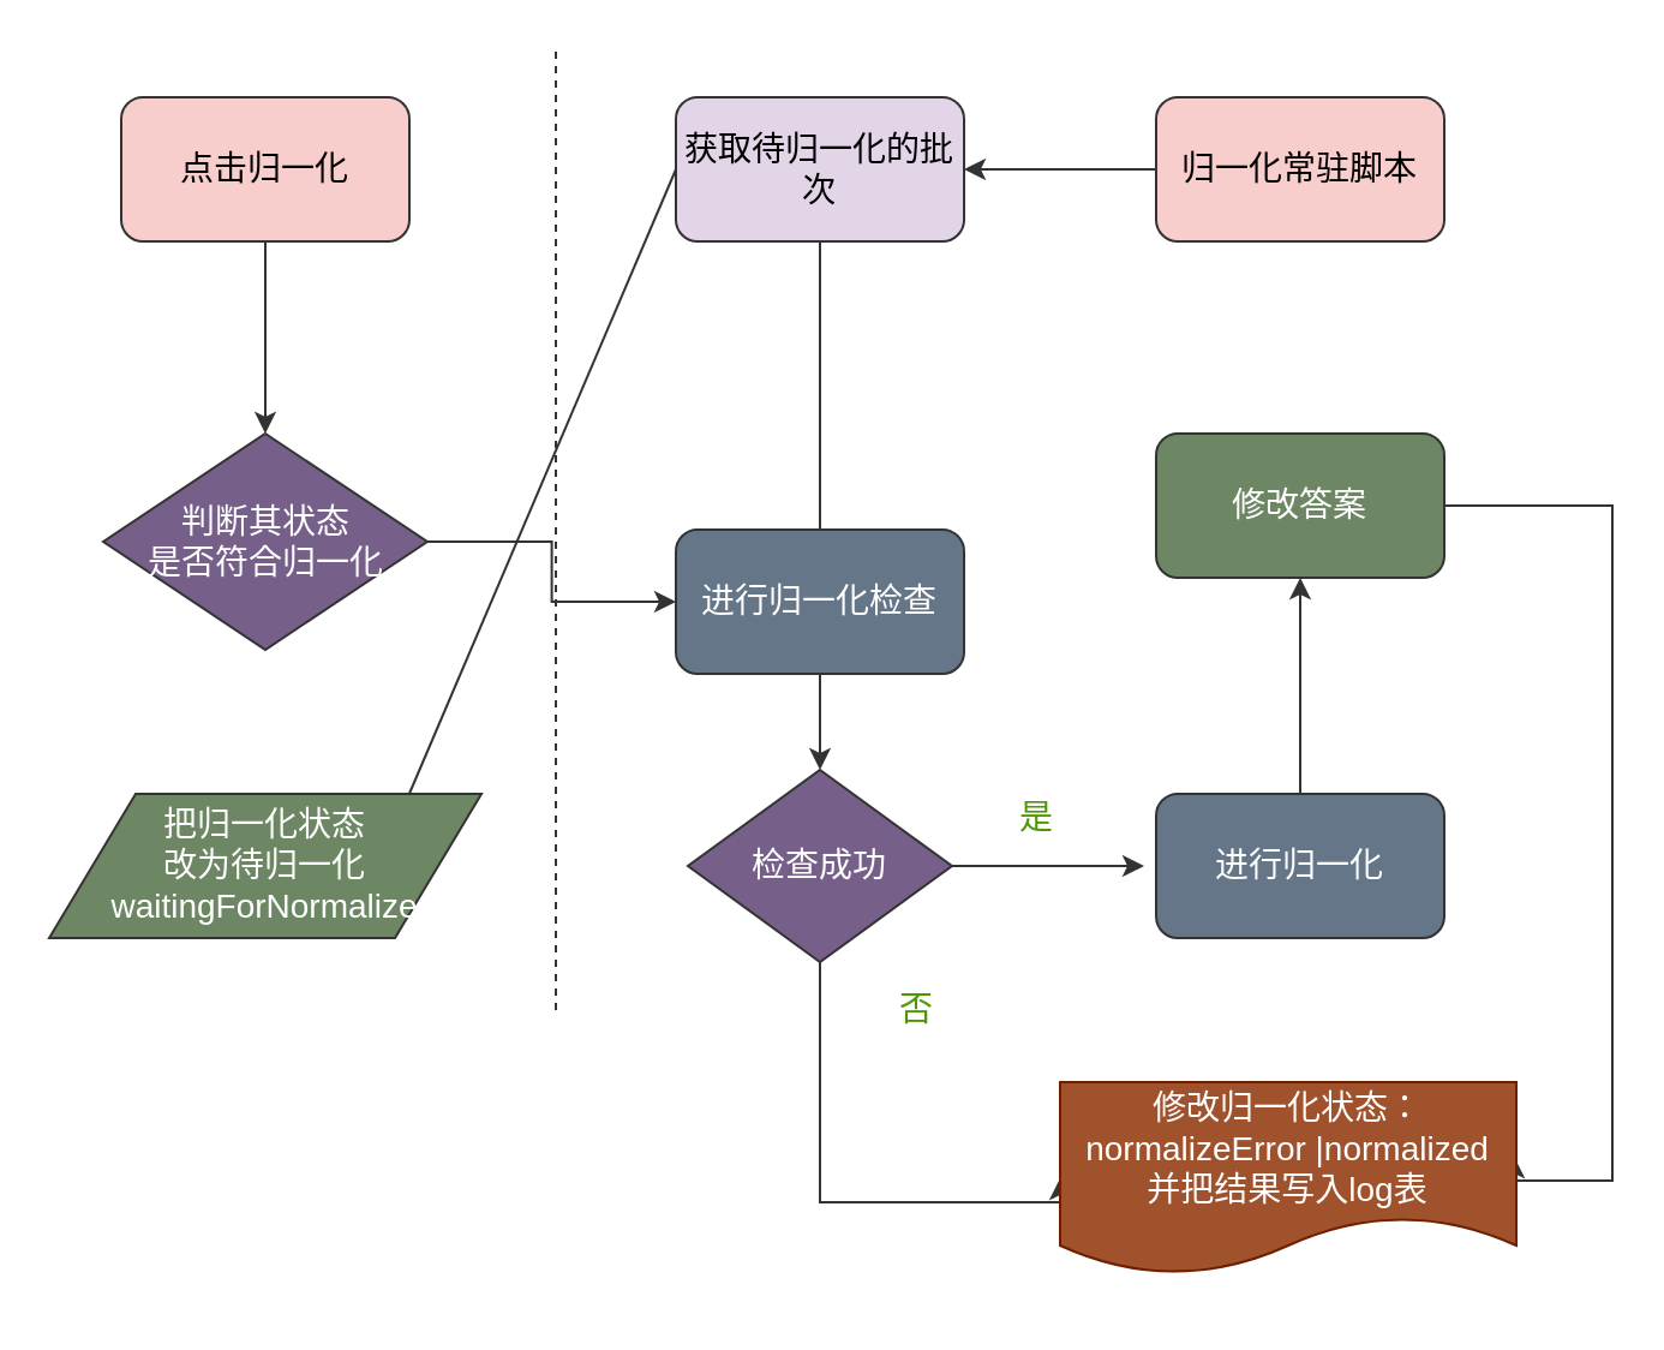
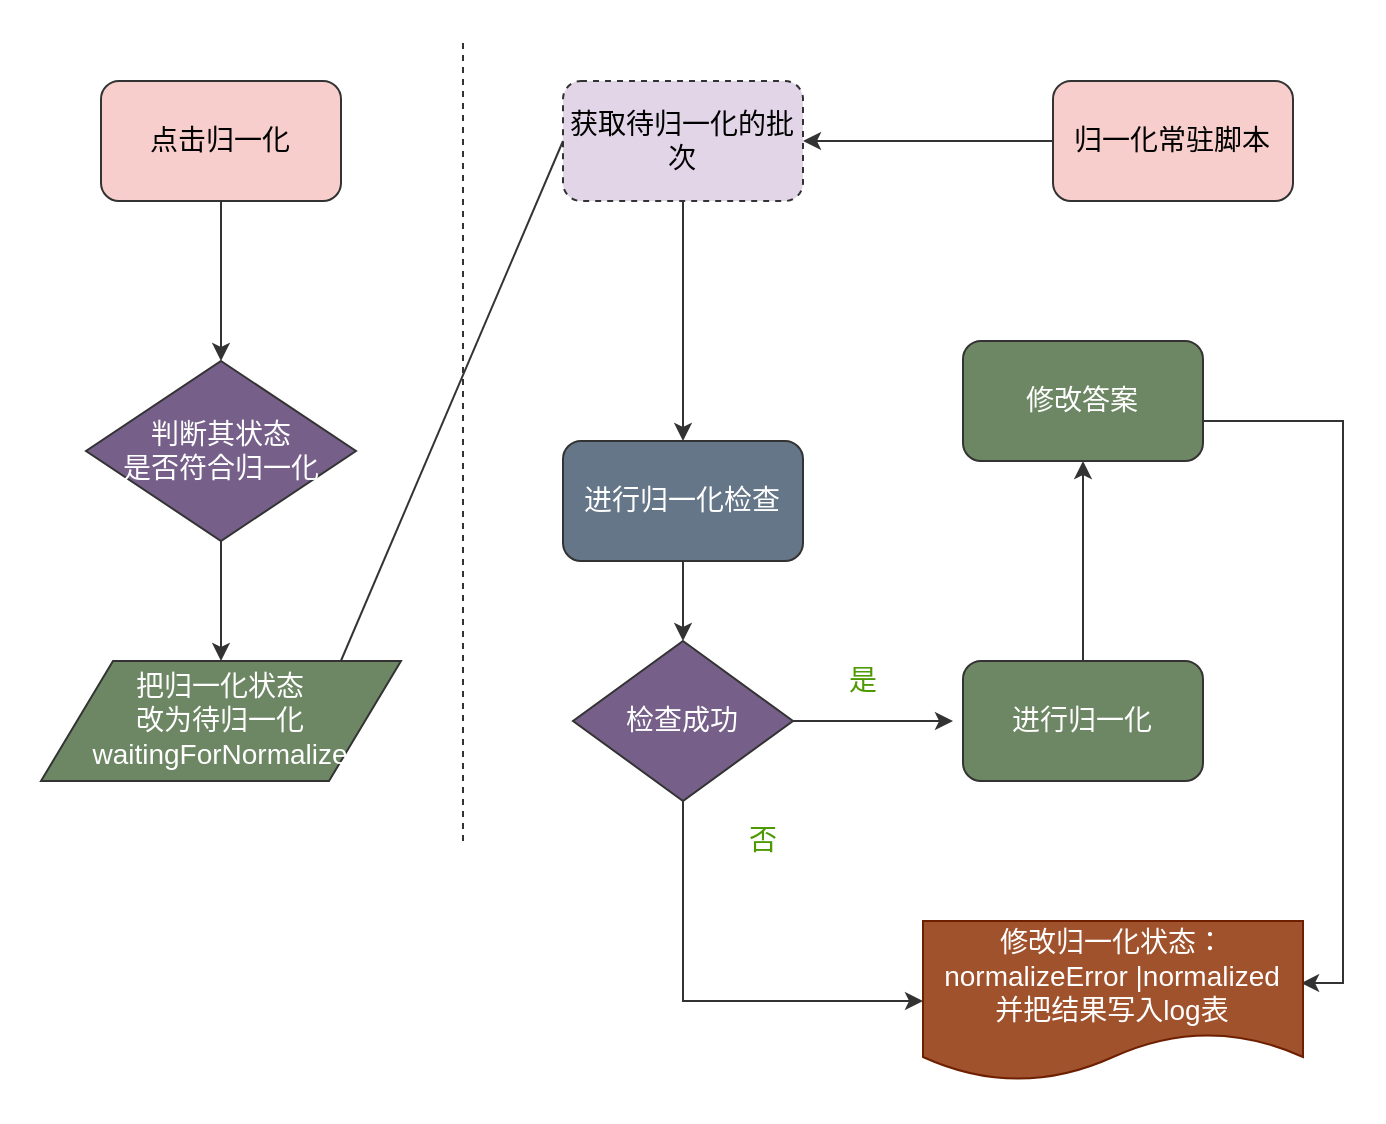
  <mxCell id="0" />
  <mxCell id="1" parent="0" />
  <mxCell id="2" value="" style="edgeStyle=orthogonalEdgeStyle;rounded=0;orthogonalLoop=1;jettySize=auto;html=1;fontSize=14;fillColor=#f8cecc;strokeColor=#333333;" edge="1" parent="1" source="3"><mxGeometry relative="1" as="geometry"><mxPoint x="110" y="180" as="targetPoint" /></mxGeometry></mxCell>
  <mxCell id="3" value="点击归一化" style="rounded=1;whiteSpace=wrap;html=1;fontSize=14;fillColor=#f8cecc;strokeColor=#333333;" vertex="1" parent="1"><mxGeometry x="50" y="40" width="120" height="60" as="geometry" /></mxCell>
- <mxCell id="4" value="" style="edgeStyle=orthogonalEdgeStyle;rounded=0;orthogonalLoop=1;jettySize=auto;html=1;fontSize=14;fillColor=#f8cecc;strokeColor=#333333;" edge="1" parent="1" source="5" target="12"><mxGeometry relative="1" as="geometry" /></mxCell>
+ <mxCell id="4" value="" style="edgeStyle=orthogonalEdgeStyle;rounded=0;orthogonalLoop=1;jettySize=auto;html=1;fontSize=14;fillColor=#f8cecc;strokeColor=#333333;" edge="1" parent="1" source="5" target="6"><mxGeometry relative="1" as="geometry" /></mxCell>
  <mxCell id="5" value="判断其状态&lt;br style=&quot;font-size: 14px;&quot;&gt;是否符合归一化" style="rhombus;whiteSpace=wrap;html=1;fontSize=14;fillColor=#76608a;strokeColor=#333333;fontColor=#ffffff;" vertex="1" parent="1"><mxGeometry x="42.5" y="180" width="135" height="90" as="geometry" /></mxCell>
  <mxCell id="6" value="把归一化状态&lt;br style=&quot;font-size: 14px;&quot;&gt;改为待归一化&lt;br style=&quot;font-size: 14px;&quot;&gt;waitingForNormalize" style="shape=parallelogram;perimeter=parallelogramPerimeter;whiteSpace=wrap;html=1;fontSize=14;fillColor=#6d8764;strokeColor=#333333;fontColor=#ffffff;" vertex="1" parent="1"><mxGeometry x="20" y="330" width="180" height="60" as="geometry" /></mxCell>
  <mxCell id="7" value="" style="edgeStyle=orthogonalEdgeStyle;rounded=0;orthogonalLoop=1;jettySize=auto;html=1;fontSize=14;fillColor=#f8cecc;strokeColor=#333333;" edge="1" parent="1" source="8" target="10"><mxGeometry relative="1" as="geometry" /></mxCell>
- <mxCell id="8" value="归一化常驻脚本" style="rounded=1;whiteSpace=wrap;html=1;fontSize=14;fillColor=#f8cecc;strokeColor=#333333;" vertex="1" parent="1"><mxGeometry x="481" y="40" width="120" height="60" as="geometry" /></mxCell>
- <mxCell id="9" value="" style="edgeStyle=orthogonalEdgeStyle;rounded=0;orthogonalLoop=1;jettySize=auto;html=1;fontSize=14;fillColor=#f8cecc;strokeColor=#333333;endArrow=none;" edge="1" parent="1" source="10" target="12"><mxGeometry relative="1" as="geometry" /></mxCell>
- <mxCell id="10" value="获取待归一化的批次" style="rounded=1;whiteSpace=wrap;html=1;fontSize=14;fillColor=#e1d5e7;strokeColor=#333333;" vertex="1" parent="1"><mxGeometry x="281" y="40" width="120" height="60" as="geometry" /></mxCell>
+ <mxCell id="8" value="归一化常驻脚本" style="rounded=1;whiteSpace=wrap;html=1;fontSize=14;fillColor=#f8cecc;strokeColor=#333333;" vertex="1" parent="1"><mxGeometry x="526" y="40" width="120" height="60" as="geometry" /></mxCell>
+ <mxCell id="9" value="" style="edgeStyle=orthogonalEdgeStyle;rounded=0;orthogonalLoop=1;jettySize=auto;html=1;fontSize=14;fillColor=#f8cecc;strokeColor=#333333;" edge="1" parent="1" source="10" target="12"><mxGeometry relative="1" as="geometry" /></mxCell>
+ <mxCell id="10" value="获取待归一化的批次" style="rounded=1;whiteSpace=wrap;html=1;fontSize=14;fillColor=#e1d5e7;strokeColor=#333333;dashed=1;" vertex="1" parent="1"><mxGeometry x="281" y="40" width="120" height="60" as="geometry" /></mxCell>
  <mxCell id="11" value="" style="edgeStyle=orthogonalEdgeStyle;rounded=0;orthogonalLoop=1;jettySize=auto;html=1;fontSize=14;fillColor=#f8cecc;strokeColor=#333333;" edge="1" parent="1" source="12"><mxGeometry relative="1" as="geometry"><mxPoint x="341" y="320" as="targetPoint" /></mxGeometry></mxCell>
  <mxCell id="12" value="进行归一化检查" style="rounded=1;whiteSpace=wrap;html=1;fontSize=14;fillColor=#647687;strokeColor=#333333;fontColor=#ffffff;" vertex="1" parent="1"><mxGeometry x="281" y="220" width="120" height="60" as="geometry" /></mxCell>
  <mxCell id="13" value="" style="edgeStyle=orthogonalEdgeStyle;rounded=0;orthogonalLoop=1;jettySize=auto;html=1;fontSize=14;fillColor=#f8cecc;strokeColor=#333333;" edge="1" parent="1" source="15"><mxGeometry relative="1" as="geometry"><mxPoint x="476" y="360" as="targetPoint" /></mxGeometry></mxCell>
  <mxCell id="14" value="" style="edgeStyle=orthogonalEdgeStyle;rounded=0;orthogonalLoop=1;jettySize=auto;html=1;strokeColor=#333333;fontSize=14;entryX=0;entryY=0.5;entryDx=0;entryDy=0;" edge="1" parent="1" source="15" target="24"><mxGeometry relative="1" as="geometry"><mxPoint x="341" y="480" as="targetPoint" /><Array as="points"><mxPoint x="341" y="500" /></Array></mxGeometry></mxCell>
  <mxCell id="15" value="检查成功" style="rhombus;whiteSpace=wrap;html=1;fontSize=14;fillColor=#76608a;strokeColor=#333333;fontColor=#ffffff;" vertex="1" parent="1"><mxGeometry x="286" y="320" width="110" height="80" as="geometry" /></mxCell>
  <mxCell id="16" value="" style="edgeStyle=orthogonalEdgeStyle;rounded=0;orthogonalLoop=1;jettySize=auto;html=1;fontSize=14;fillColor=#f8cecc;strokeColor=#333333;" edge="1" parent="1" source="17" target="19"><mxGeometry relative="1" as="geometry" /></mxCell>
- <mxCell id="17" value="进行归一化" style="rounded=1;whiteSpace=wrap;html=1;fontSize=14;fillColor=#647687;strokeColor=#333333;fontColor=#ffffff;" vertex="1" parent="1"><mxGeometry x="481" y="330" width="120" height="60" as="geometry" /></mxCell>
+ <mxCell id="17" value="进行归一化" style="rounded=1;whiteSpace=wrap;html=1;fontSize=14;fillColor=#6d8764;strokeColor=#333333;fontColor=#ffffff;" vertex="1" parent="1"><mxGeometry x="481" y="330" width="120" height="60" as="geometry" /></mxCell>
  <mxCell id="18" value="" style="edgeStyle=orthogonalEdgeStyle;rounded=0;orthogonalLoop=1;jettySize=auto;html=1;strokeColor=#333333;fontSize=14;entryX=0.995;entryY=0.388;entryDx=0;entryDy=0;entryPerimeter=0;" edge="1" parent="1" source="19" target="24"><mxGeometry relative="1" as="geometry"><mxPoint x="701" y="490" as="targetPoint" /><Array as="points"><mxPoint x="671" y="210" /><mxPoint x="671" y="491" /></Array></mxGeometry></mxCell>
- <mxCell id="19" value="修改答案" style="rounded=1;whiteSpace=wrap;html=1;fontSize=14;fillColor=#6d8764;strokeColor=#333333;fontColor=#ffffff;" vertex="1" parent="1"><mxGeometry x="481" y="180" width="120" height="60" as="geometry" /></mxCell>
+ <mxCell id="19" value="修改答案" style="rounded=1;whiteSpace=wrap;html=1;fontSize=14;fillColor=#6d8764;strokeColor=#333333;fontColor=#ffffff;" vertex="1" parent="1"><mxGeometry x="481" y="170" width="120" height="60" as="geometry" /></mxCell>
  <mxCell id="20" value="" style="endArrow=none;dashed=1;html=1;fontSize=14;strokeColor=#333333;" edge="1" parent="1"><mxGeometry width="50" height="50" relative="1" as="geometry"><mxPoint x="231" y="420" as="sourcePoint" /><mxPoint x="231" y="20" as="targetPoint" /></mxGeometry></mxCell>
  <mxCell id="21" value="" style="endArrow=none;dashed=0;html=1;strokeColor=#333333;fontSize=14;entryX=0;entryY=0.5;entryDx=0;entryDy=0;exitX=0.833;exitY=0;exitDx=0;exitDy=0;exitPerimeter=0;" edge="1" parent="1" source="6" target="10"><mxGeometry width="50" height="50" relative="1" as="geometry"><mxPoint x="201" y="290" as="sourcePoint" /><mxPoint x="251" y="240" as="targetPoint" /></mxGeometry></mxCell>
  <mxCell id="22" value="&lt;font color=&quot;#4d9900&quot;&gt;是&lt;/font&gt;" style="text;html=1;align=center;verticalAlign=middle;resizable=0;points=[];autosize=1;fontSize=14;" vertex="1" parent="1"><mxGeometry x="416" y="330" width="30" height="20" as="geometry" /></mxCell>
  <mxCell id="23" value="&lt;font color=&quot;#4d9900&quot;&gt;否&lt;/font&gt;" style="text;html=1;align=center;verticalAlign=middle;resizable=0;points=[];autosize=1;fontSize=14;" vertex="1" parent="1"><mxGeometry x="366" y="410" width="30" height="20" as="geometry" /></mxCell>
- <mxCell id="24" value="&lt;span&gt;修改归一化状态：&lt;/span&gt;&lt;br&gt;&lt;span&gt;normalizeError |normalized&lt;br&gt;并把结果写入log表&lt;br&gt;&lt;/span&gt;" style="shape=document;whiteSpace=wrap;html=1;boundedLbl=1;strokeColor=#6D1F00;fontSize=14;fillColor=#a0522d;fontColor=#ffffff;" vertex="1" parent="1"><mxGeometry x="441" y="450" width="190" height="80" as="geometry" /></mxCell>
+ <mxCell id="24" value="&lt;span&gt;修改归一化状态：&lt;/span&gt;&lt;br&gt;&lt;span&gt;normalizeError |normalized&lt;br&gt;并把结果写入log表&lt;br&gt;&lt;/span&gt;" style="shape=document;whiteSpace=wrap;html=1;boundedLbl=1;strokeColor=#6D1F00;fontSize=14;fillColor=#a0522d;fontColor=#ffffff;" vertex="1" parent="1"><mxGeometry x="461" y="460" width="190" height="80" as="geometry" /></mxCell>
